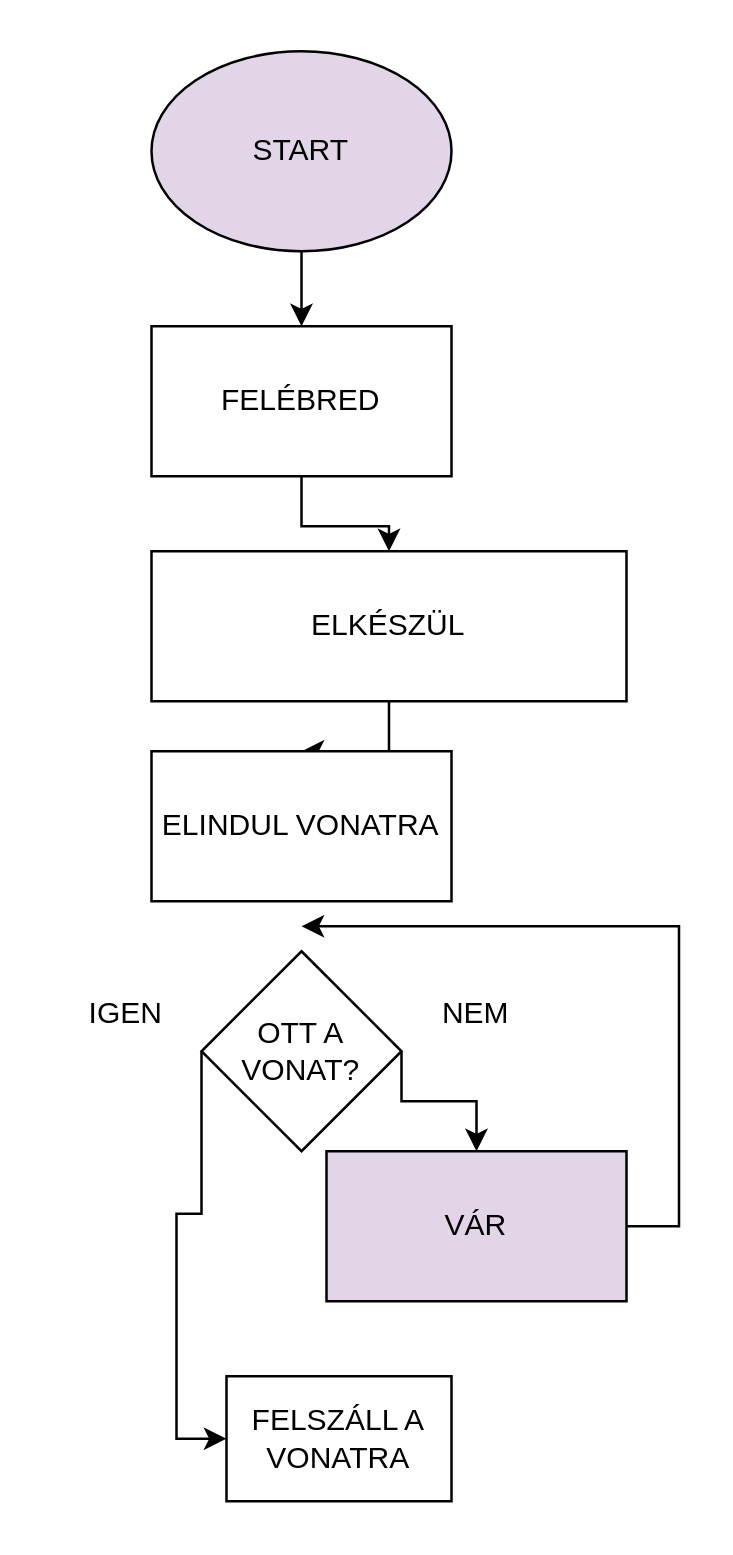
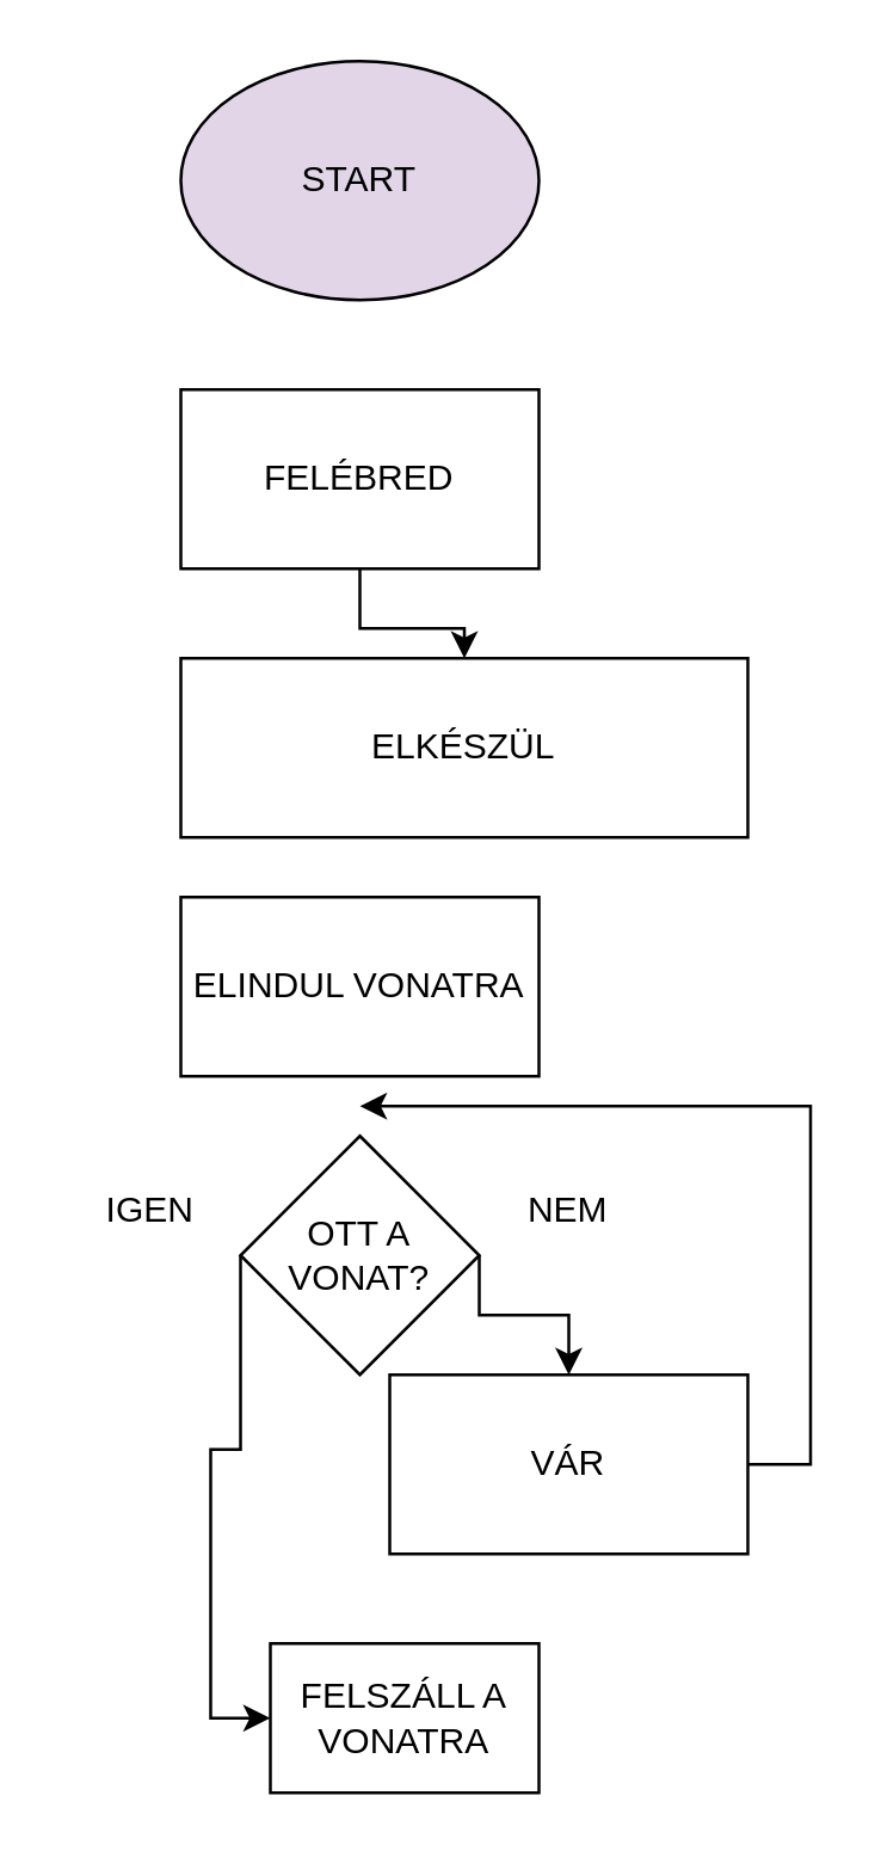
  <mxCell id="0" />
  <mxCell id="1" parent="0" />
- <mxCell id="2" value="" style="edgeStyle=orthogonalEdgeStyle;rounded=0;orthogonalLoop=1;jettySize=auto;html=1;" parent="1" source="3" target="5" edge="1"><mxGeometry relative="1" as="geometry" /></mxCell>
  <mxCell id="3" value="START" style="ellipse;whiteSpace=wrap;html=1;fillColor=#e1d5e7;" parent="1" vertex="1"><mxGeometry x="60" y="20" width="120" height="80" as="geometry" /></mxCell>
  <mxCell id="4" value="" style="edgeStyle=orthogonalEdgeStyle;rounded=0;orthogonalLoop=1;jettySize=auto;html=1;" parent="1" source="5" target="7" edge="1"><mxGeometry relative="1" as="geometry" /></mxCell>
  <mxCell id="5" value="FELÉBRED" style="whiteSpace=wrap;html=1;" parent="1" vertex="1"><mxGeometry x="60" y="130" width="120" height="60" as="geometry" /></mxCell>
- <mxCell id="6" value="" style="edgeStyle=orthogonalEdgeStyle;rounded=0;orthogonalLoop=1;jettySize=auto;html=1;" parent="1" source="7" target="8" edge="1"><mxGeometry relative="1" as="geometry" /></mxCell>
  <mxCell id="7" value="ELKÉSZÜL" style="whiteSpace=wrap;html=1;" parent="1" vertex="1"><mxGeometry x="60" y="220" width="190" height="60" as="geometry" /></mxCell>
  <mxCell id="8" value="ELINDUL VONATRA" style="whiteSpace=wrap;html=1;" parent="1" vertex="1"><mxGeometry x="60" y="300" width="120" height="60" as="geometry" /></mxCell>
  <mxCell id="9" value="OTT A VONAT?" style="rhombus;whiteSpace=wrap;html=1;" parent="1" vertex="1"><mxGeometry x="80" y="380" width="80" height="80" as="geometry" /></mxCell>
  <mxCell id="10" value="IGEN" style="text;html=1;strokeColor=none;fillColor=none;align=center;verticalAlign=middle;whiteSpace=wrap;rounded=0;" parent="1" vertex="1"><mxGeometry x="20" y="390" width="60" height="30" as="geometry" /></mxCell>
  <mxCell id="11" style="edgeStyle=orthogonalEdgeStyle;rounded=0;orthogonalLoop=1;jettySize=auto;html=1;exitX=0;exitY=1;exitDx=0;exitDy=0;entryX=0.5;entryY=0;entryDx=0;entryDy=0;" parent="1" source="12" target="15" edge="1"><mxGeometry relative="1" as="geometry" /></mxCell>
  <mxCell id="12" value="NEM" style="text;html=1;strokeColor=none;fillColor=none;align=center;verticalAlign=middle;whiteSpace=wrap;rounded=0;" parent="1" vertex="1"><mxGeometry x="160" y="390" width="60" height="30" as="geometry" /></mxCell>
  <mxCell id="13" value="FELSZÁLL A VONATRA" style="rounded=0;whiteSpace=wrap;html=1;" parent="1" vertex="1"><mxGeometry x="90" y="550" width="90" height="50" as="geometry" /></mxCell>
  <mxCell id="14" style="edgeStyle=orthogonalEdgeStyle;rounded=0;orthogonalLoop=1;jettySize=auto;html=1;" parent="1" source="15" edge="1"><mxGeometry relative="1" as="geometry"><mxPoint x="120" y="370" as="targetPoint" /><Array as="points"><mxPoint x="271" y="490" /></Array></mxGeometry></mxCell>
- <mxCell id="15" value="VÁR" style="rounded=0;whiteSpace=wrap;html=1;fillColor=#e1d5e7;" parent="1" vertex="1"><mxGeometry x="130" y="460" width="120" height="60" as="geometry" /></mxCell>
+ <mxCell id="15" value="VÁR" style="rounded=0;whiteSpace=wrap;html=1;" parent="1" vertex="1"><mxGeometry x="130" y="460" width="120" height="60" as="geometry" /></mxCell>
  <mxCell id="16" style="edgeStyle=orthogonalEdgeStyle;rounded=0;orthogonalLoop=1;jettySize=auto;html=1;exitX=1;exitY=1;exitDx=0;exitDy=0;entryX=0;entryY=0.5;entryDx=0;entryDy=0;" parent="1" source="10" target="13" edge="1"><mxGeometry relative="1" as="geometry"><mxPoint x="60" y="580" as="targetPoint" /></mxGeometry></mxCell>
